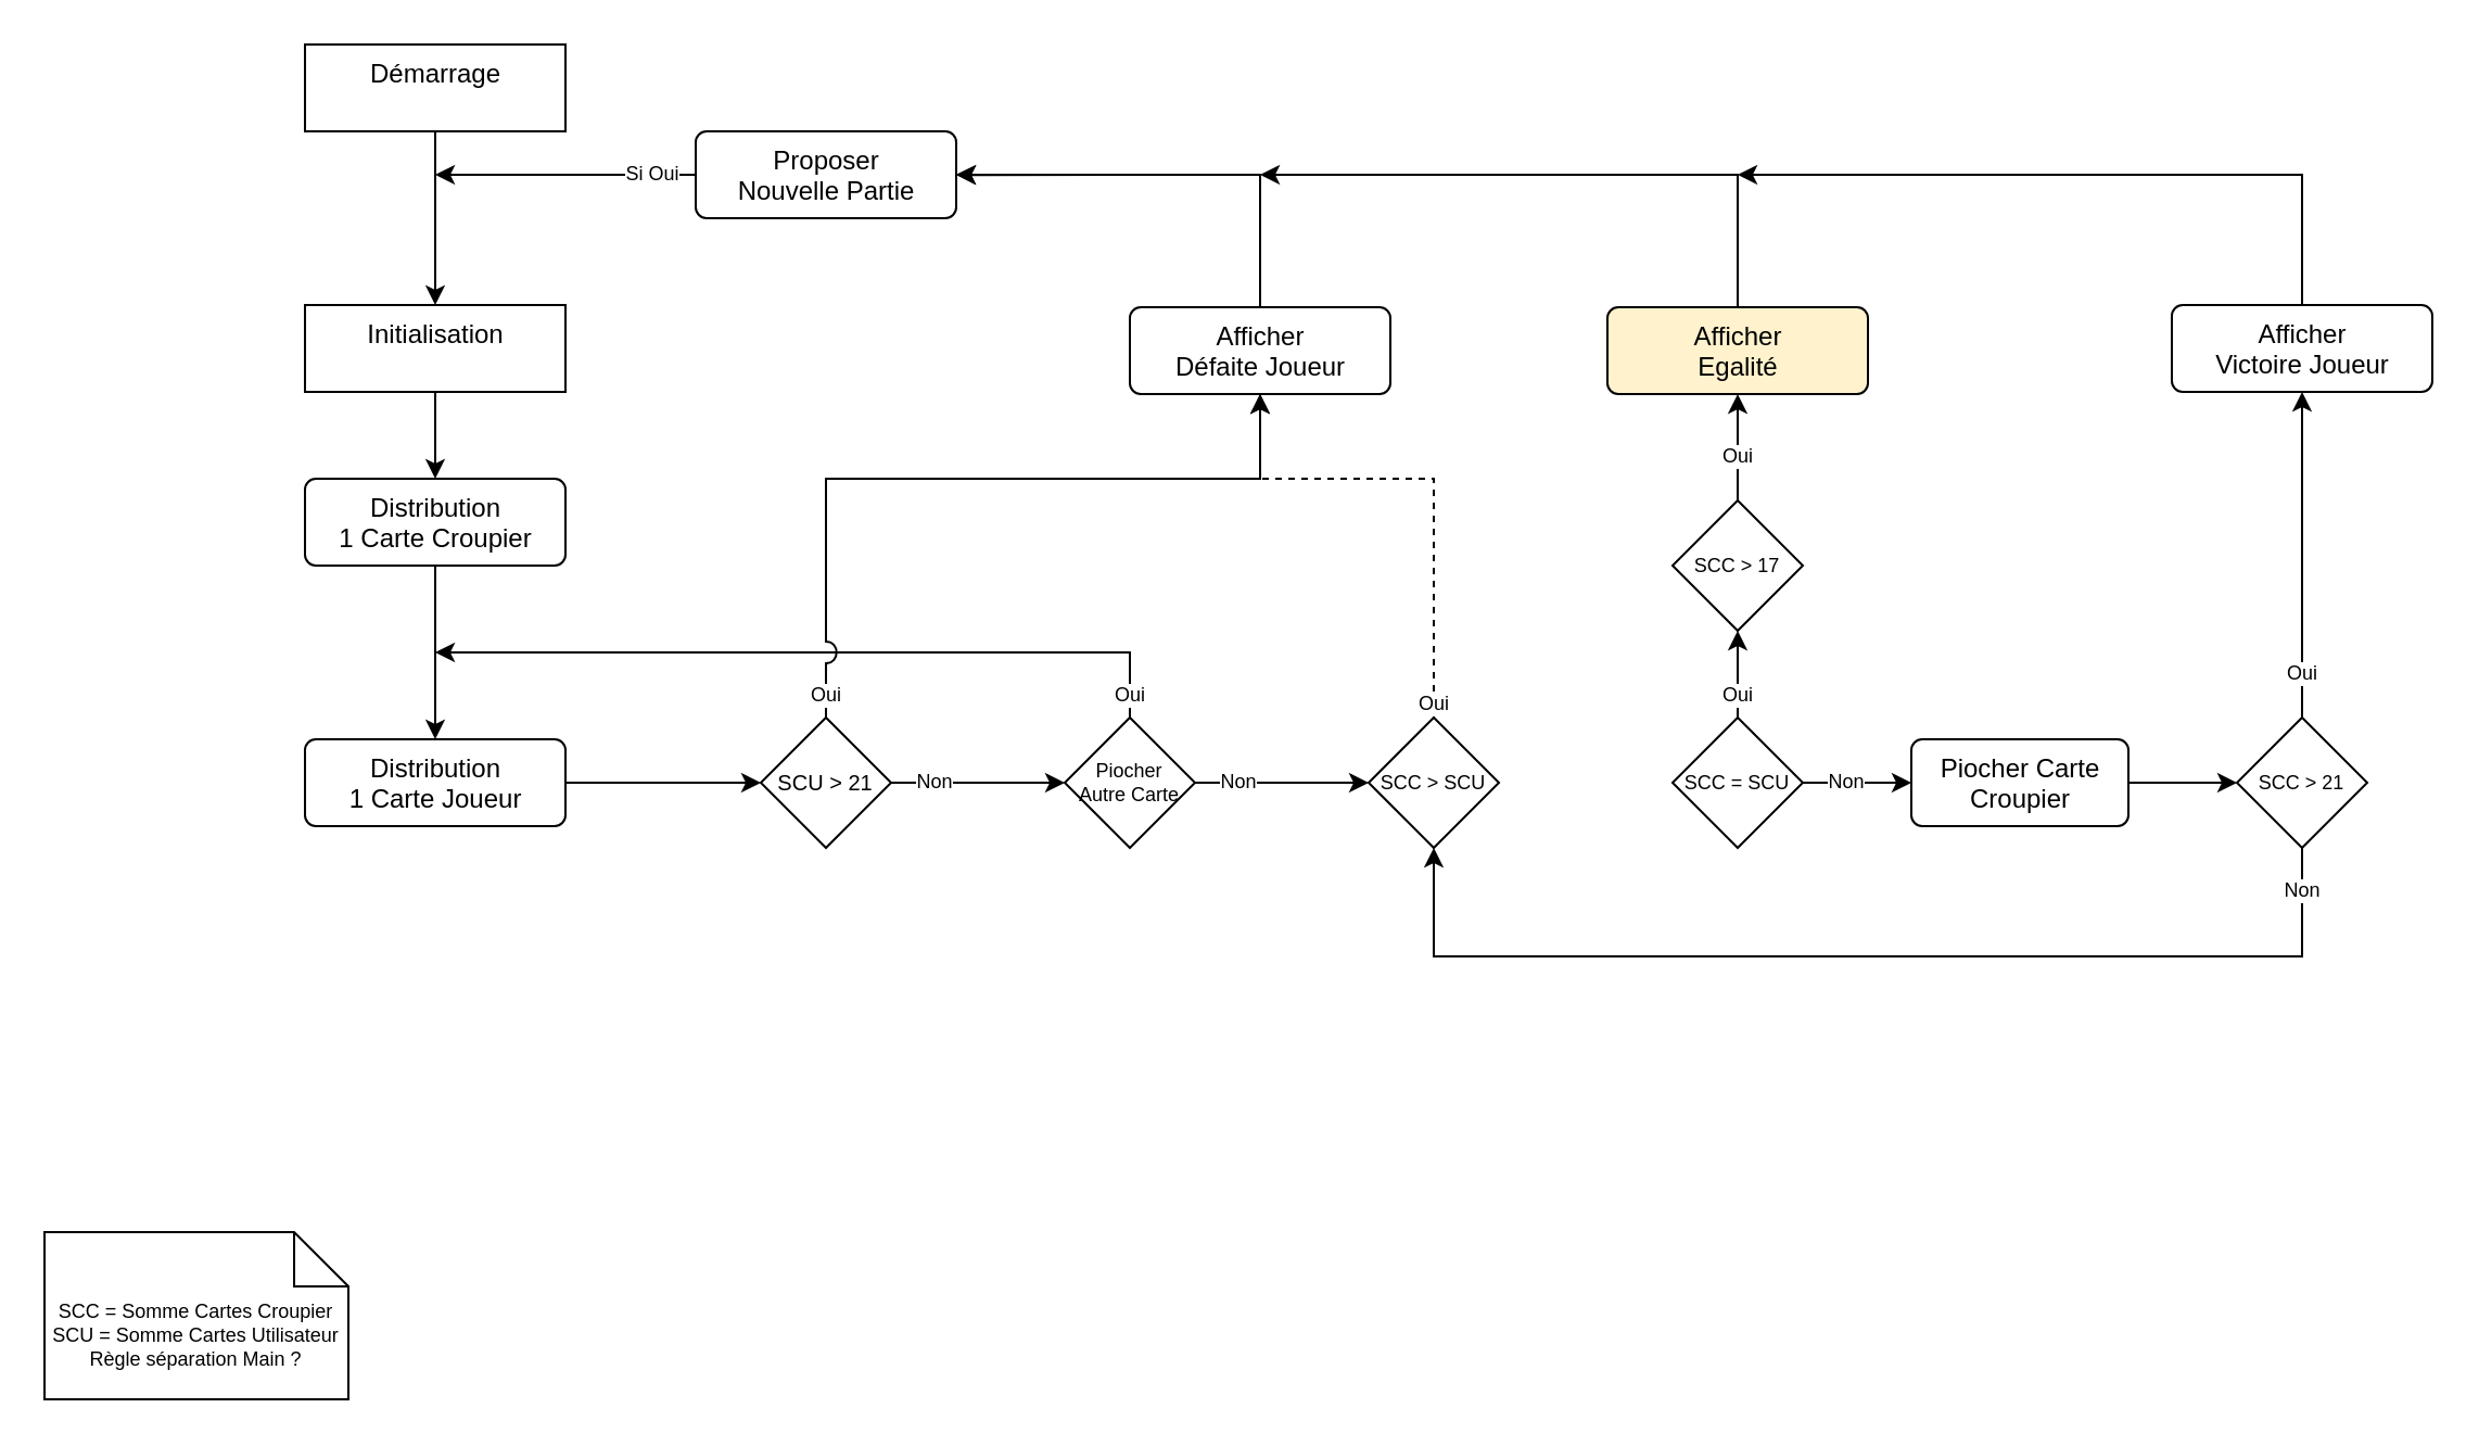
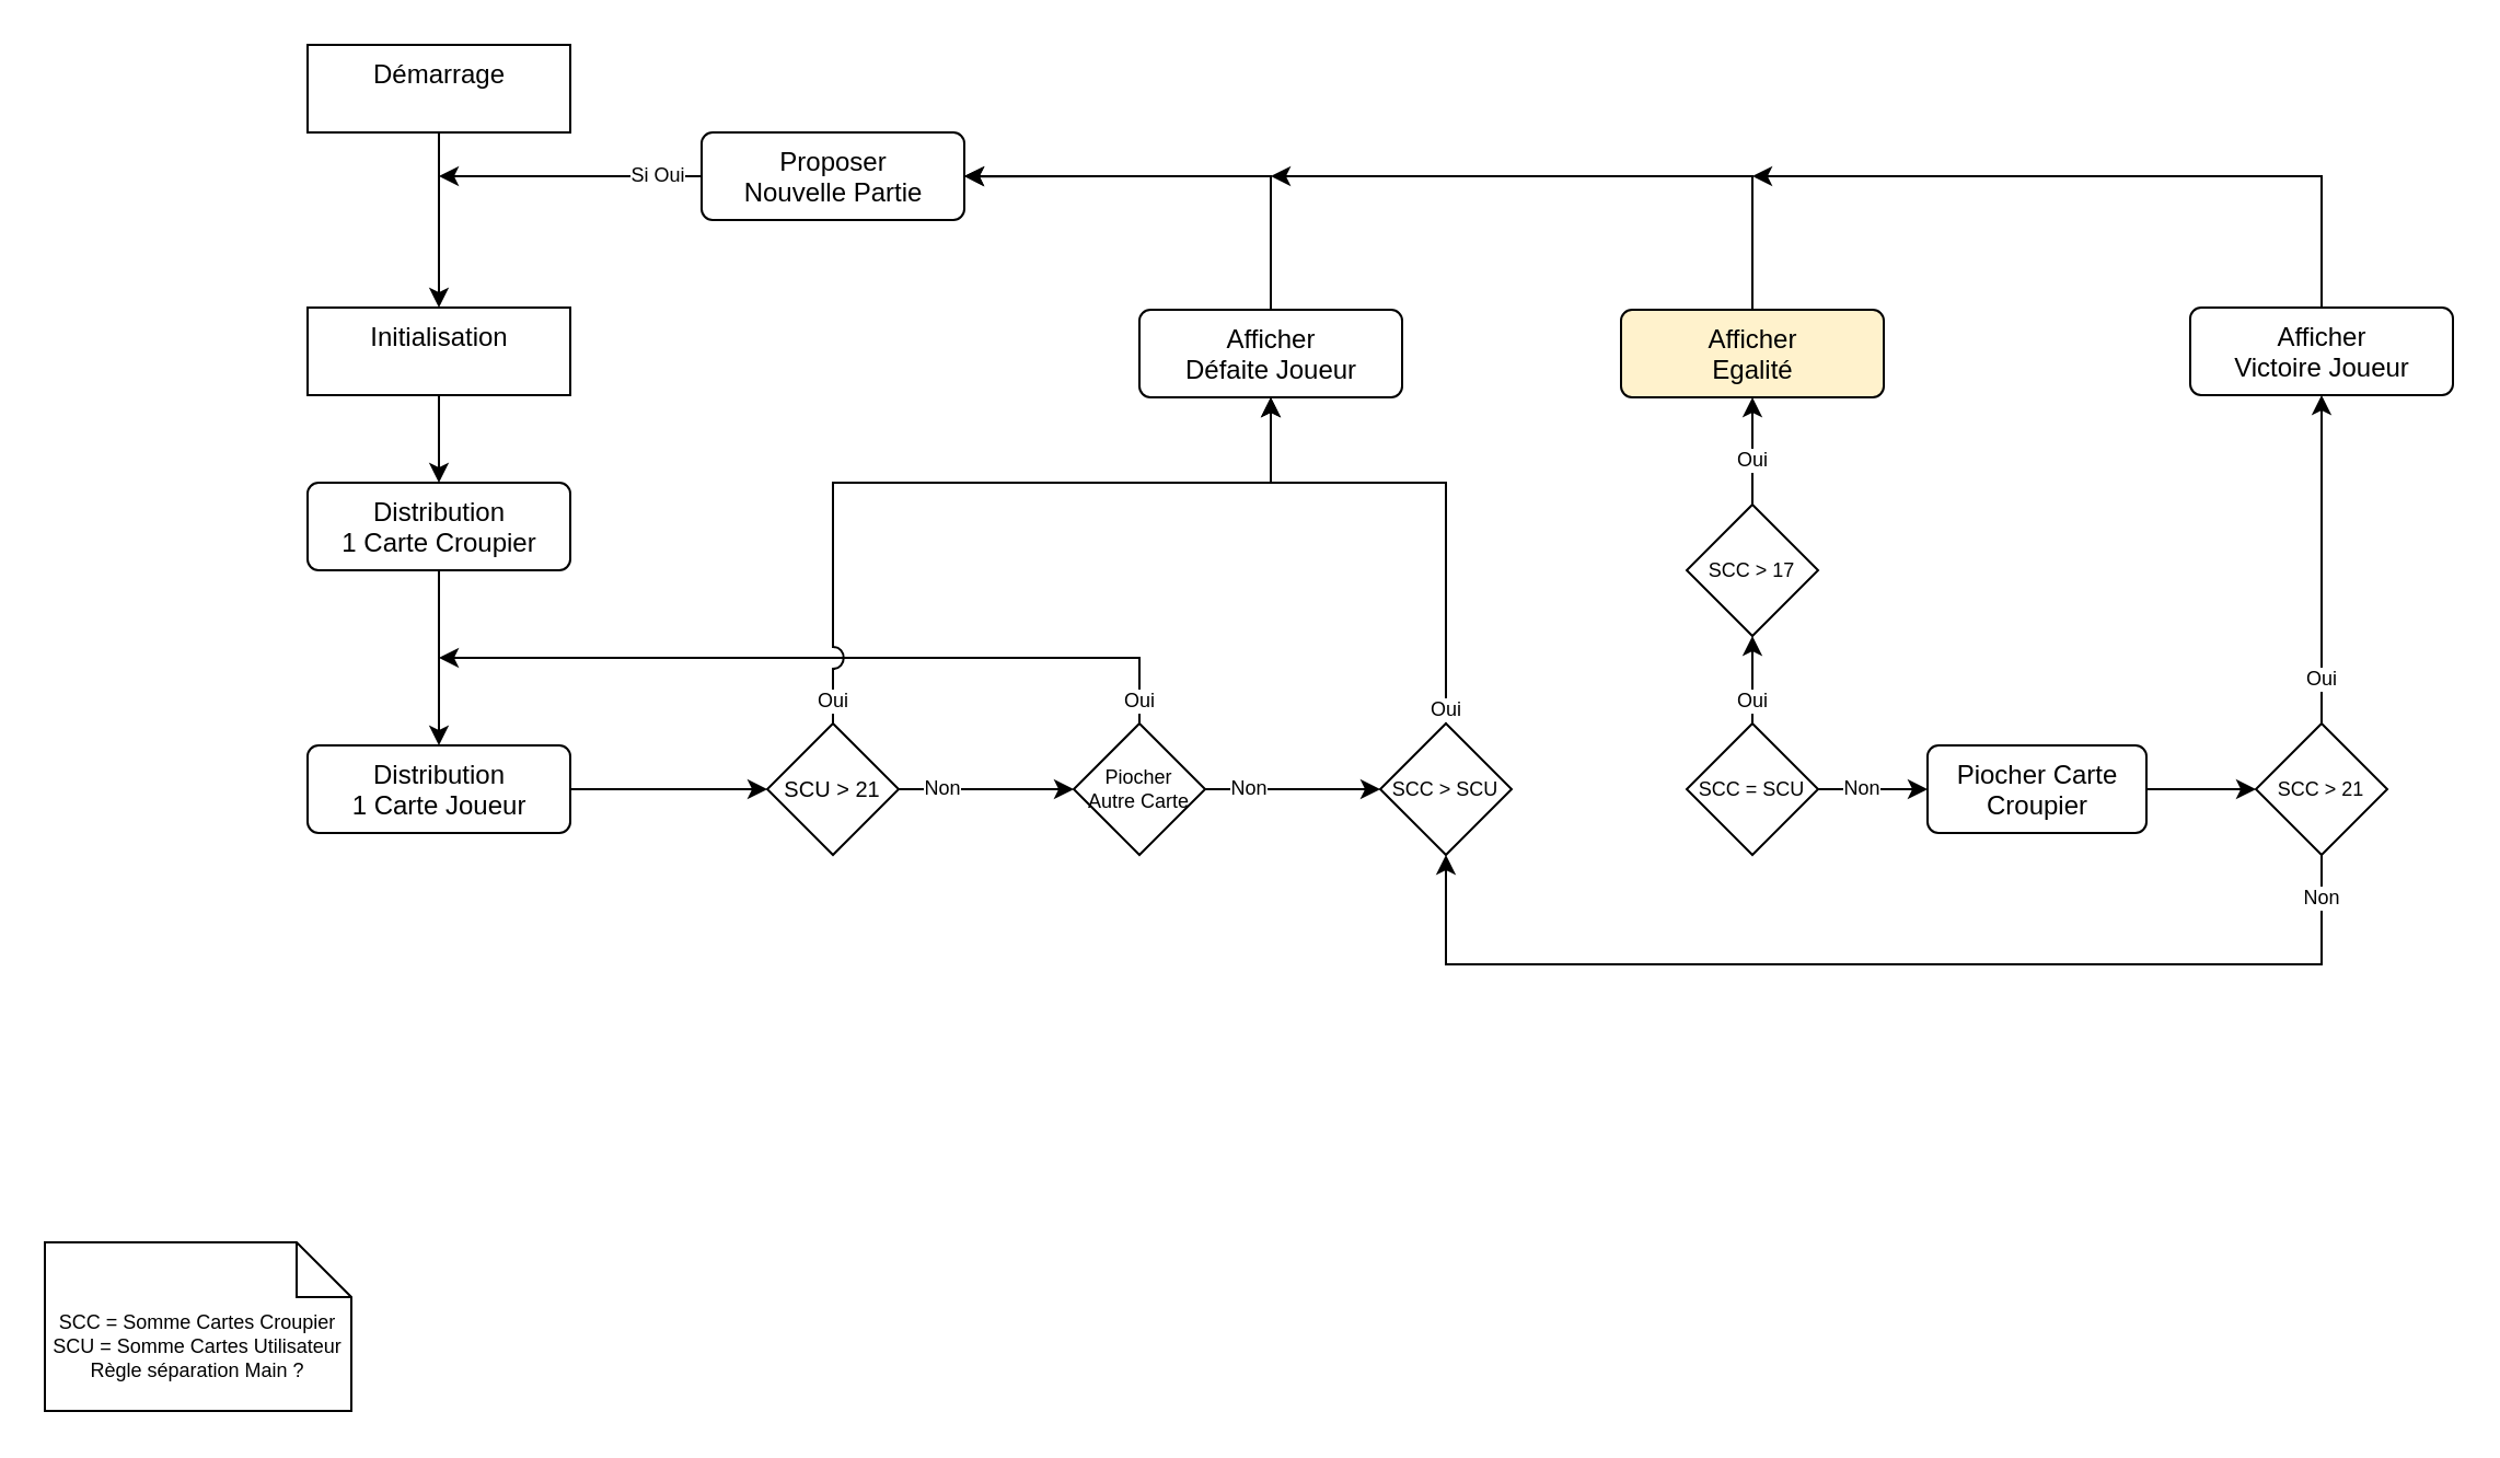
  <mxCell id="0" />
  <mxCell id="1" parent="0" />
  <mxCell id="2" style="edgeStyle=orthogonalEdgeStyle;rounded=0;orthogonalLoop=1;jettySize=auto;html=1;entryX=0.5;entryY=0;entryDx=0;entryDy=0;" edge="1" parent="1" source="3" target="5"><mxGeometry relative="1" as="geometry"><mxPoint x="210" y="130" as="targetPoint" /></mxGeometry></mxCell>
  <mxCell id="3" value="Démarrage" style="html=1;align=center;verticalAlign=top;rounded=1;absoluteArcSize=1;arcSize=0;dashed=0;" vertex="1" parent="1"><mxGeometry x="140" y="20" width="120" height="40" as="geometry" /></mxCell>
  <mxCell id="4" style="edgeStyle=orthogonalEdgeStyle;rounded=0;orthogonalLoop=1;jettySize=auto;html=1;entryX=0.5;entryY=0;entryDx=0;entryDy=0;" edge="1" parent="1" source="5" target="7"><mxGeometry relative="1" as="geometry" /></mxCell>
  <mxCell id="5" value="Initialisation" style="html=1;align=center;verticalAlign=top;rounded=1;absoluteArcSize=1;arcSize=0;dashed=0;" vertex="1" parent="1"><mxGeometry x="140" y="140" width="120" height="40" as="geometry" /></mxCell>
  <mxCell id="6" style="edgeStyle=orthogonalEdgeStyle;rounded=0;orthogonalLoop=1;jettySize=auto;html=1;entryX=0.5;entryY=0;entryDx=0;entryDy=0;" edge="1" parent="1" source="7" target="9"><mxGeometry relative="1" as="geometry" /></mxCell>
  <mxCell id="7" value="&lt;div&gt;Distribution&lt;/div&gt;&lt;div&gt;1 Carte Croupier&lt;br&gt;&lt;/div&gt;" style="html=1;align=center;verticalAlign=top;rounded=1;absoluteArcSize=1;arcSize=10;dashed=0;" vertex="1" parent="1"><mxGeometry x="140" y="220" width="120" height="40" as="geometry" /></mxCell>
  <mxCell id="8" style="edgeStyle=orthogonalEdgeStyle;rounded=0;orthogonalLoop=1;jettySize=auto;html=1;entryX=0;entryY=0.5;entryDx=0;entryDy=0;fontSize=9;" edge="1" parent="1" source="9" target="15"><mxGeometry relative="1" as="geometry" /></mxCell>
  <mxCell id="9" value="&lt;div&gt;Distribution&lt;/div&gt;&lt;div&gt;1 Carte Joueur&lt;br&gt;&lt;/div&gt;" style="html=1;align=center;verticalAlign=top;rounded=1;absoluteArcSize=1;arcSize=10;dashed=0;" vertex="1" parent="1"><mxGeometry x="140" y="340" width="120" height="40" as="geometry" /></mxCell>
  <mxCell id="10" value="Oui" style="edgeStyle=orthogonalEdgeStyle;rounded=0;orthogonalLoop=1;jettySize=auto;html=1;fontSize=9;" edge="1" parent="1" source="12"><mxGeometry x="-0.943" relative="1" as="geometry"><mxPoint x="200" y="300" as="targetPoint" /><Array as="points"><mxPoint x="520" y="300" /></Array><mxPoint as="offset" /></mxGeometry></mxCell>
  <mxCell id="11" value="Non" style="edgeStyle=orthogonalEdgeStyle;rounded=0;jumpStyle=arc;jumpSize=10;orthogonalLoop=1;jettySize=auto;html=1;entryX=0;entryY=0.5;entryDx=0;entryDy=0;fontSize=9;" edge="1" parent="1" source="12"><mxGeometry x="-0.5" relative="1" as="geometry"><mxPoint x="630" y="360" as="targetPoint" /><mxPoint as="offset" /></mxGeometry></mxCell>
  <mxCell id="12" value="Piocher&#10;Autre Carte" style="rhombus;fontSize=9;verticalAlign=middle;" vertex="1" parent="1"><mxGeometry x="490" y="330" width="60" height="60" as="geometry" /></mxCell>
  <mxCell id="13" value="Non" style="edgeStyle=orthogonalEdgeStyle;rounded=0;orthogonalLoop=1;jettySize=auto;html=1;fontSize=9;" edge="1" parent="1" source="15" target="12"><mxGeometry x="-0.499" relative="1" as="geometry"><Array as="points"><mxPoint x="430" y="360" /><mxPoint x="430" y="360" /></Array><mxPoint as="offset" /></mxGeometry></mxCell>
  <mxCell id="14" value="Oui" style="edgeStyle=orthogonalEdgeStyle;rounded=0;orthogonalLoop=1;jettySize=auto;html=1;entryX=0.5;entryY=1;entryDx=0;entryDy=0;fontSize=9;jumpStyle=arc;jumpSize=10;exitX=0.5;exitY=0;exitDx=0;exitDy=0;" edge="1" parent="1" source="15" target="17"><mxGeometry x="-0.943" relative="1" as="geometry"><Array as="points"><mxPoint x="380" y="220" /><mxPoint x="580" y="220" /></Array><mxPoint as="offset" /></mxGeometry></mxCell>
  <mxCell id="15" value="SCU &gt; 21" style="rhombus;fontSize=10;verticalAlign=middle;align=center;" vertex="1" parent="1"><mxGeometry x="350" y="330" width="60" height="60" as="geometry" /></mxCell>
  <mxCell id="16" style="edgeStyle=orthogonalEdgeStyle;rounded=0;jumpStyle=arc;jumpSize=10;orthogonalLoop=1;jettySize=auto;html=1;entryX=1;entryY=0.5;entryDx=0;entryDy=0;fontSize=9;" edge="1" parent="1" source="17" target="30"><mxGeometry relative="1" as="geometry"><mxPoint x="580" y="100" as="targetPoint" /><Array as="points"><mxPoint x="580" y="80" /></Array></mxGeometry></mxCell>
  <mxCell id="17" value="&lt;div&gt;Afficher&lt;/div&gt;&lt;div&gt;Défaite Joueur&lt;br&gt;&lt;/div&gt;" style="html=1;align=center;verticalAlign=top;rounded=1;absoluteArcSize=1;arcSize=10;dashed=0;" vertex="1" parent="1"><mxGeometry x="520" y="141" width="120" height="40" as="geometry" /></mxCell>
  <mxCell id="18" value="Si Oui" style="edgeStyle=orthogonalEdgeStyle;rounded=0;jumpStyle=arc;jumpSize=10;orthogonalLoop=1;jettySize=auto;html=1;fontSize=9;exitX=0;exitY=0.5;exitDx=0;exitDy=0;" edge="1" parent="1" source="30"><mxGeometry x="-0.667" relative="1" as="geometry"><mxPoint x="200" y="80" as="targetPoint" /><mxPoint as="offset" /></mxGeometry></mxCell>
  <mxCell id="19" style="edgeStyle=orthogonalEdgeStyle;rounded=0;jumpStyle=arc;jumpSize=10;orthogonalLoop=1;jettySize=auto;html=1;fontSize=9;" edge="1" parent="1" target="30"><mxGeometry relative="1" as="geometry"><mxPoint x="520" y="80" as="sourcePoint" /></mxGeometry></mxCell>
- <mxCell id="20" value="Oui" style="edgeStyle=orthogonalEdgeStyle;rounded=0;jumpStyle=arc;jumpSize=10;orthogonalLoop=1;jettySize=auto;html=1;entryX=0.5;entryY=1;entryDx=0;entryDy=0;fontSize=9;dashed=1;" edge="1" parent="1" source="21" target="17"><mxGeometry x="-0.949" relative="1" as="geometry"><Array as="points"><mxPoint x="660" y="220" /><mxPoint x="580" y="220" /></Array><mxPoint as="offset" /></mxGeometry></mxCell>
+ <mxCell id="20" value="Oui" style="edgeStyle=orthogonalEdgeStyle;rounded=0;jumpStyle=arc;jumpSize=10;orthogonalLoop=1;jettySize=auto;html=1;entryX=0.5;entryY=1;entryDx=0;entryDy=0;fontSize=9;" edge="1" parent="1" source="21" target="17"><mxGeometry x="-0.949" relative="1" as="geometry"><Array as="points"><mxPoint x="660" y="220" /><mxPoint x="580" y="220" /></Array><mxPoint as="offset" /></mxGeometry></mxCell>
  <mxCell id="21" value="&#10;SCC &gt; SCU&#10;" style="rhombus;fontSize=9;verticalAlign=middle;" vertex="1" parent="1"><mxGeometry x="630" y="330" width="60" height="60" as="geometry" /></mxCell>
  <mxCell id="22" value="&lt;div style=&quot;font-size: 9px&quot;&gt;&lt;font style=&quot;font-size: 9px&quot;&gt;SCC = Somme Cartes Croupier&lt;/font&gt;&lt;/div&gt;&lt;div style=&quot;font-size: 9px&quot;&gt;&lt;font style=&quot;font-size: 9px&quot;&gt;SCU = Somme Cartes Utilisateur&lt;/font&gt;&lt;/div&gt;&lt;div style=&quot;font-size: 9px&quot;&gt;&lt;font style=&quot;font-size: 9px&quot;&gt;Règle séparation Main ?&lt;br&gt;&lt;/font&gt;&lt;/div&gt;" style="shape=note2;boundedLbl=1;whiteSpace=wrap;html=1;size=25;verticalAlign=top;align=center;fontSize=8;" vertex="1" parent="1"><mxGeometry y="567" width="140" height="77" as="geometry" x="20" /></mxCell>
  <mxCell id="23" value="Oui" style="edgeStyle=orthogonalEdgeStyle;rounded=0;jumpStyle=arc;jumpSize=10;orthogonalLoop=1;jettySize=auto;html=1;entryX=0.5;entryY=1;entryDx=0;entryDy=0;fontSize=9;" edge="1" parent="1" source="25" target="27"><mxGeometry x="-0.5" relative="1" as="geometry"><mxPoint as="offset" /></mxGeometry></mxCell>
  <mxCell id="24" value="Non" style="edgeStyle=orthogonalEdgeStyle;rounded=0;jumpStyle=arc;jumpSize=10;orthogonalLoop=1;jettySize=auto;html=1;entryX=0;entryY=0.5;entryDx=0;entryDy=0;fontSize=9;" edge="1" parent="1" source="25" target="32"><mxGeometry x="-0.2" relative="1" as="geometry"><Array as="points"><mxPoint x="850" y="360" /><mxPoint x="850" y="360" /></Array><mxPoint as="offset" /></mxGeometry></mxCell>
  <mxCell id="25" value="&#10;SCC = SCU&#10;" style="rhombus;fontSize=9;verticalAlign=middle;" vertex="1" parent="1"><mxGeometry x="770" y="330" width="60" height="60" as="geometry" /></mxCell>
  <mxCell id="26" value="Oui" style="edgeStyle=orthogonalEdgeStyle;rounded=0;jumpStyle=arc;jumpSize=10;orthogonalLoop=1;jettySize=auto;html=1;fontSize=9;" edge="1" parent="1" source="27" target="29"><mxGeometry x="-0.184" relative="1" as="geometry"><mxPoint as="offset" /></mxGeometry></mxCell>
  <mxCell id="27" value="SCC &gt; 17" style="rhombus;fontSize=9;verticalAlign=middle;" vertex="1" parent="1"><mxGeometry x="770" y="230" width="60" height="60" as="geometry" /></mxCell>
  <mxCell id="28" style="edgeStyle=orthogonalEdgeStyle;rounded=0;jumpStyle=arc;jumpSize=10;orthogonalLoop=1;jettySize=auto;html=1;fontSize=9;" edge="1" parent="1" source="29"><mxGeometry relative="1" as="geometry"><mxPoint x="580" y="80" as="targetPoint" /><Array as="points"><mxPoint x="800" y="80" /></Array></mxGeometry></mxCell>
  <mxCell id="29" value="&lt;div&gt;Afficher&lt;/div&gt;&lt;div&gt;Egalité&lt;br&gt;&lt;/div&gt;" style="html=1;align=center;verticalAlign=top;rounded=1;absoluteArcSize=1;arcSize=10;dashed=0;fillColor=#fff2cc;" vertex="1" parent="1"><mxGeometry x="740" y="141" width="120" height="40" as="geometry" /></mxCell>
  <mxCell id="30" value="&lt;div&gt;Proposer&lt;/div&gt;&lt;div&gt;Nouvelle Partie&lt;br&gt;&lt;/div&gt;" style="html=1;align=center;verticalAlign=top;rounded=1;absoluteArcSize=1;arcSize=10;dashed=0;" vertex="1" parent="1"><mxGeometry x="320" y="60" width="120" height="40" as="geometry" /></mxCell>
  <mxCell id="31" style="edgeStyle=orthogonalEdgeStyle;rounded=0;jumpStyle=arc;jumpSize=10;orthogonalLoop=1;jettySize=auto;html=1;entryX=0;entryY=0.5;entryDx=0;entryDy=0;fontSize=9;" edge="1" parent="1" source="32" target="35"><mxGeometry relative="1" as="geometry" /></mxCell>
  <mxCell id="32" value="&lt;div&gt;Piocher Carte&lt;/div&gt;&lt;div&gt;Croupier&lt;br&gt;&lt;/div&gt;" style="html=1;align=center;verticalAlign=top;rounded=1;absoluteArcSize=1;arcSize=10;dashed=0;" vertex="1" parent="1"><mxGeometry x="880" y="340" width="100" height="40" as="geometry" /></mxCell>
  <mxCell id="33" value="Oui" style="edgeStyle=orthogonalEdgeStyle;rounded=0;jumpStyle=arc;jumpSize=10;orthogonalLoop=1;jettySize=auto;html=1;fontSize=9;" edge="1" parent="1" source="35"><mxGeometry x="-0.733" relative="1" as="geometry"><mxPoint x="1060" y="180" as="targetPoint" /><mxPoint as="offset" /></mxGeometry></mxCell>
  <mxCell id="34" value="Non" style="edgeStyle=orthogonalEdgeStyle;rounded=0;jumpStyle=arc;jumpSize=10;orthogonalLoop=1;jettySize=auto;html=1;entryX=0.5;entryY=1;entryDx=0;entryDy=0;fontSize=9;" edge="1" parent="1" source="35" target="21"><mxGeometry x="-0.92" relative="1" as="geometry"><Array as="points"><mxPoint x="1060" y="440" /><mxPoint x="660" y="440" /></Array><mxPoint as="offset" /></mxGeometry></mxCell>
  <mxCell id="35" value="&#10;SCC &gt; 21&#10;" style="rhombus;fontSize=9;verticalAlign=middle;" vertex="1" parent="1"><mxGeometry x="1030" y="330" width="60" height="60" as="geometry" /></mxCell>
  <mxCell id="36" style="edgeStyle=orthogonalEdgeStyle;rounded=0;jumpStyle=arc;jumpSize=10;orthogonalLoop=1;jettySize=auto;html=1;fontSize=9;" edge="1" parent="1" source="37"><mxGeometry relative="1" as="geometry"><mxPoint x="800" y="80" as="targetPoint" /><Array as="points"><mxPoint x="1060" y="80" /></Array></mxGeometry></mxCell>
  <mxCell id="37" value="&lt;div&gt;Afficher&lt;/div&gt;Victoire Joueur" style="html=1;align=center;verticalAlign=top;rounded=1;absoluteArcSize=1;arcSize=10;dashed=0;" vertex="1" parent="1"><mxGeometry x="1000" y="140" width="120" height="40" as="geometry" /></mxCell>
